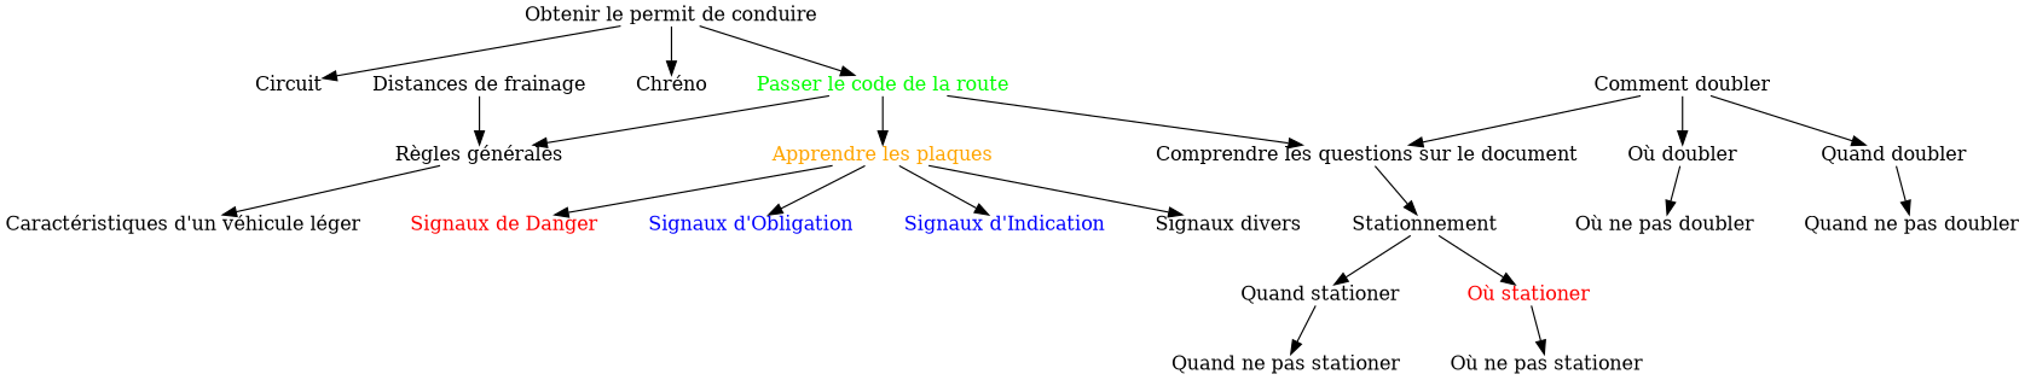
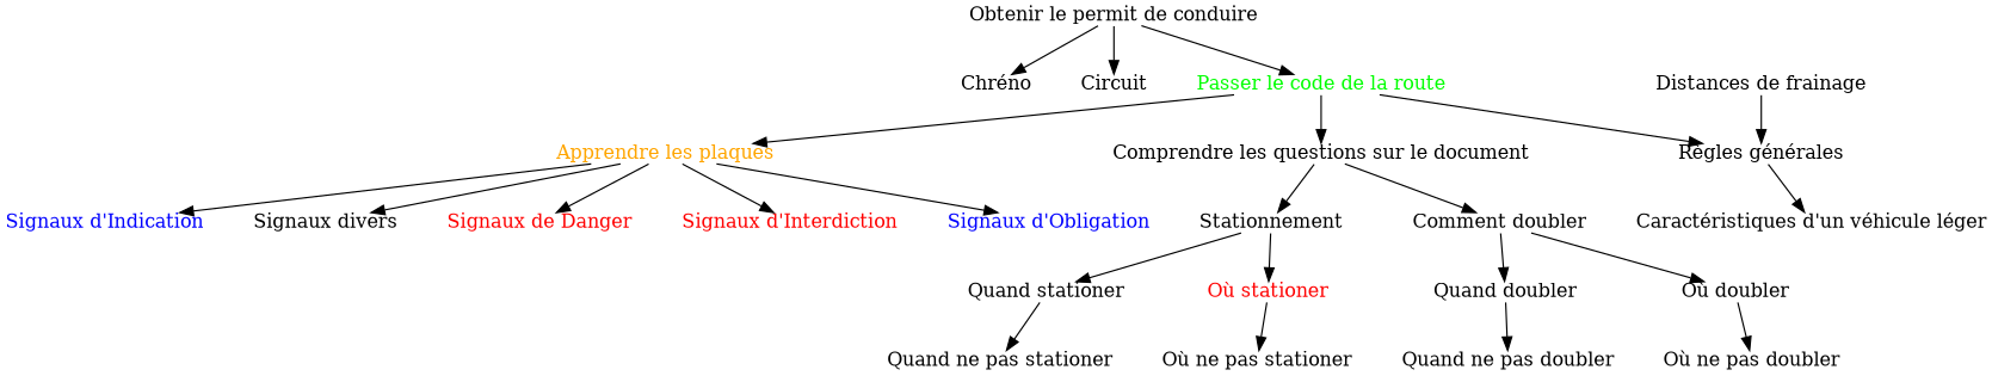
  digraph {
    nodesep=.5
    ranksep=.5
    node [color=gray40 shape=plain]
    edge [color=black shape=vee]
    n1 [label="Obtenir le permit de conduire"]
    n2 [color=purple fontcolor=green label="Passer le code de la route"]
    "Chréno" [color=deeppink]
    Circuit [color=blue]
    n5 [color=blue fontcolor=orange label="Apprendre les plaques"]
    n6 [label="Règles générales"]
    n7 [label="Comprendre les questions sur le document"]
    n8 [color=purple fontcolor=red label="Signaux de Danger"]
+   n9 [color=purple fontcolor=red label="Signaux d'Interdiction"]
    n10 [color=blue fontcolor=blue label="Signaux d'Obligation"]
    n11 [color=deeppink fontcolor=blue label="Signaux d'Indication"]
    n12 [fontcolor=black label="Signaux divers"]
    "Caractéristiques d'un véhicule léger" [color=purple]
    n14 [label="Comment doubler"]
    Stationnement [color=deeppink]
    "Distances de frainage"
    "Quand doubler" [color=purple]
    "Où doubler" [color=blue]
    "Quand stationer"
    "Où stationer" [color=deeppink fontcolor=red]
    "Quand ne pas doubler"
    "Où ne pas doubler" [color=deeppink]
    "Quand ne pas stationer" [color=deeppink]
    "Où ne pas stationer"
    n1 -> n2
    n1 -> "Chréno"
    n1 -> Circuit
    n2 -> n5
    n2 -> n6
    n2 -> n7
    n5 -> n8
+   n5 -> n9
    n5 -> n10
    n5 -> n11
    n5 -> n12
    n6 -> "Caractéristiques d'un véhicule léger"
-   n14 -> n7
+   n7 -> n14
    n7 -> Stationnement
    n14 -> "Quand doubler"
    n14 -> "Où doubler"
    Stationnement -> "Quand stationer"
    Stationnement -> "Où stationer"
    "Distances de frainage" -> n6
    "Quand doubler" -> "Quand ne pas doubler"
    "Où doubler" -> "Où ne pas doubler"
    "Quand stationer" -> "Quand ne pas stationer"
    "Où stationer" -> "Où ne pas stationer"
  }
